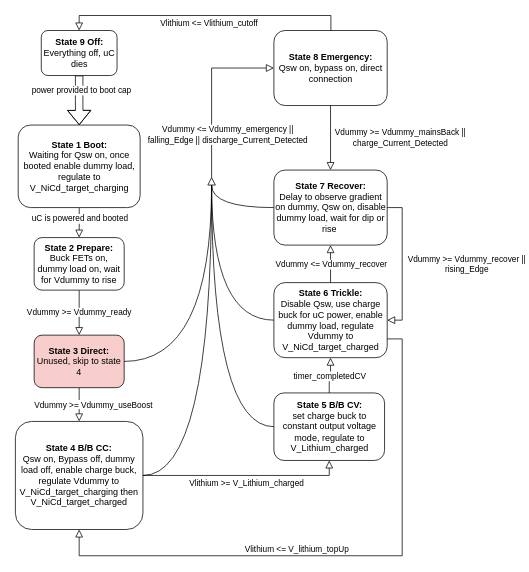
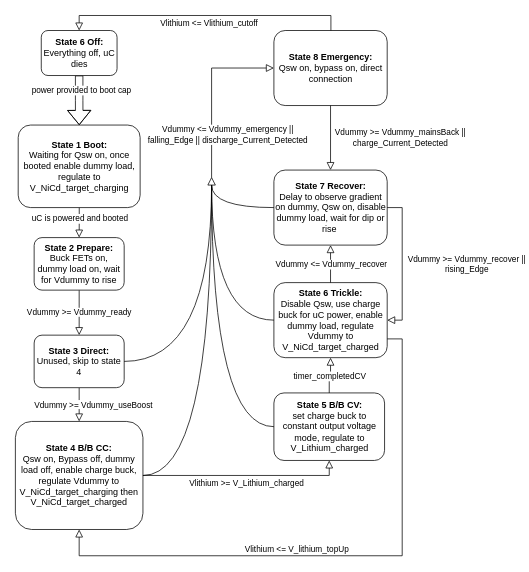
  <mxCell id="0" />
  <mxCell id="1" parent="0" />
  <mxCell id="2" value="" style="rounded=0;html=1;jettySize=auto;orthogonalLoop=1;fontSize=11;endArrow=block;endFill=0;endSize=8;strokeWidth=1;shadow=0;labelBackgroundColor=none;edgeStyle=orthogonalEdgeStyle;" edge="1" parent="1" source="4"><mxGeometry relative="1" as="geometry"><mxPoint x="105" y="316" as="targetPoint" /></mxGeometry></mxCell>
  <mxCell id="3" value="uC is powered and booted" style="edgeLabel;html=1;align=center;verticalAlign=middle;resizable=0;points=[];" vertex="1" connectable="0" parent="2"><mxGeometry x="-0.072" y="1" relative="1" as="geometry"><mxPoint x="-1" y="-5" as="offset" /></mxGeometry></mxCell>
  <mxCell id="4" value="&lt;b&gt;State 1 Boot:&lt;/b&gt;&lt;div&gt;Waiting for Qsw on, once booted enable dummy load, regulate to V_NiCd_target_charging&lt;/div&gt;" style="rounded=1;whiteSpace=wrap;html=1;fontSize=12;glass=0;strokeWidth=1;shadow=0;" vertex="1" parent="1"><mxGeometry x="23.75" y="166" width="162.5" height="110" as="geometry" /></mxCell>
  <mxCell id="5" value="&lt;span style=&quot;background-color: rgb(255, 255, 255);&quot;&gt;Vdummy &amp;gt;= Vdummy_useBoost&lt;/span&gt;" style="rounded=0;html=1;jettySize=auto;orthogonalLoop=1;fontSize=11;endArrow=block;endFill=0;endSize=8;strokeWidth=1;shadow=0;labelBackgroundColor=none;edgeStyle=orthogonalEdgeStyle;exitX=0.5;exitY=1;exitDx=0;exitDy=0;entryX=0.5;entryY=0;entryDx=0;entryDy=0;" edge="1" parent="1" source="8" target="9"><mxGeometry x="0.047" y="19" relative="1" as="geometry"><mxPoint y="-1" as="offset" /><mxPoint x="355" y="356" as="sourcePoint" /><mxPoint x="355.034" y="396.028" as="targetPoint" /></mxGeometry></mxCell>
  <mxCell id="6" value="&lt;span style=&quot;background-color: rgb(255, 255, 255);&quot;&gt;Vdummy &amp;gt;= Vdummy_ready&lt;/span&gt;" style="edgeStyle=orthogonalEdgeStyle;rounded=0;html=1;jettySize=auto;orthogonalLoop=1;fontSize=11;endArrow=block;endFill=0;endSize=8;strokeWidth=1;shadow=0;labelBackgroundColor=none;entryX=0.5;entryY=0;entryDx=0;entryDy=0;exitX=0.5;exitY=1;exitDx=0;exitDy=0;" edge="1" parent="1" source="7" target="8"><mxGeometry relative="1" as="geometry"><mxPoint as="offset" /><mxPoint x="165" y="426" as="sourcePoint" /><Array as="points" /></mxGeometry></mxCell>
  <mxCell id="7" value="&lt;b&gt;State 2 Prepare:&lt;/b&gt;&lt;div&gt;Buck FETs on, dummy load on, wait for Vdummy to rise&lt;/div&gt;" style="rounded=1;whiteSpace=wrap;html=1;fontSize=12;glass=0;strokeWidth=1;shadow=0;" vertex="1" parent="1"><mxGeometry x="45" y="316" width="120" height="70" as="geometry" /></mxCell>
- <mxCell id="8" value="&lt;b&gt;State 3 Direct:&lt;/b&gt;&lt;div&gt;Unused, skip to state 4&lt;/div&gt;" style="rounded=1;whiteSpace=wrap;html=1;fontSize=12;glass=0;strokeWidth=1;shadow=0;fillColor=#f8cecc;" vertex="1" parent="1"><mxGeometry x="45" y="446" width="120" height="70" as="geometry" /></mxCell>
+ <mxCell id="8" value="&lt;b&gt;State 3 Direct:&lt;/b&gt;&lt;div&gt;Unused, skip to state 4&lt;/div&gt;" style="rounded=1;whiteSpace=wrap;html=1;fontSize=12;glass=0;strokeWidth=1;shadow=0;" vertex="1" parent="1"><mxGeometry x="45" y="446" width="120" height="70" as="geometry" /></mxCell>
  <mxCell id="9" value="&lt;b&gt;State 4 B/B CC:&lt;/b&gt;&lt;div&gt;Qsw on, Bypass off, dummy load off, enable charge buck, regulate Vdummy to V_NiCd_target_charging then V_NiCd_target_charged&lt;/div&gt;" style="rounded=1;whiteSpace=wrap;html=1;fontSize=12;glass=0;strokeWidth=1;shadow=0;" vertex="1" parent="1"><mxGeometry x="20" y="561" width="170" height="144" as="geometry" /></mxCell>
  <mxCell id="10" value="&lt;b&gt;State 5 B/B CV:&lt;/b&gt;&lt;div&gt;set charge buck to constant output voltage mode, regulate to V_Lithium_charged&lt;/div&gt;" style="rounded=1;whiteSpace=wrap;html=1;fontSize=12;glass=0;strokeWidth=1;shadow=0;" vertex="1" parent="1"><mxGeometry x="364.52" y="523" width="147.5" height="90" as="geometry" /></mxCell>
  <mxCell id="11" value="&lt;span style=&quot;background-color: rgb(255, 255, 255);&quot;&gt;Vlithium &amp;gt;= V_Lithium_charged&lt;/span&gt;" style="rounded=0;html=1;jettySize=auto;orthogonalLoop=1;fontSize=11;endArrow=block;endFill=0;endSize=8;strokeWidth=1;shadow=0;labelBackgroundColor=none;edgeStyle=orthogonalEdgeStyle;exitX=1;exitY=0.5;exitDx=0;exitDy=0;entryX=0.5;entryY=1;entryDx=0;entryDy=0;" edge="1" parent="1" source="9" target="10"><mxGeometry x="0.026" y="-10" relative="1" as="geometry"><mxPoint as="offset" /><mxPoint x="115" y="526" as="sourcePoint" /><mxPoint x="115" y="576" as="targetPoint" /><Array as="points"><mxPoint x="438.5" y="633" /></Array></mxGeometry></mxCell>
  <mxCell id="12" value="&lt;b&gt;State 6 Trickle:&lt;/b&gt;&lt;div&gt;Disable Qsw, use charge buck for uC power, enable dummy load, regulate Vdummy to V_NiCd_target_charged&lt;/div&gt;" style="rounded=1;whiteSpace=wrap;html=1;fontSize=12;glass=0;strokeWidth=1;shadow=0;" vertex="1" parent="1"><mxGeometry x="364.52" y="376" width="151" height="100" as="geometry" /></mxCell>
  <mxCell id="13" value="" style="rounded=0;html=1;jettySize=auto;orthogonalLoop=1;fontSize=11;endArrow=block;endFill=0;endSize=8;strokeWidth=1;shadow=0;labelBackgroundColor=none;edgeStyle=orthogonalEdgeStyle;exitX=0.5;exitY=0;exitDx=0;exitDy=0;entryX=0.5;entryY=1;entryDx=0;entryDy=0;" edge="1" parent="1" source="10" target="12"><mxGeometry x="0.045" y="20" relative="1" as="geometry"><mxPoint as="offset" /><mxPoint x="277.52" y="626" as="sourcePoint" /><mxPoint x="398.52" y="556" as="targetPoint" /></mxGeometry></mxCell>
  <mxCell id="14" value="timer_completedCV" style="edgeLabel;html=1;align=center;verticalAlign=middle;resizable=0;points=[];" vertex="1" connectable="0" parent="13"><mxGeometry x="-0.042" relative="1" as="geometry"><mxPoint as="offset" /></mxGeometry></mxCell>
  <mxCell id="15" value="&lt;b&gt;State 7 Recover:&lt;/b&gt;&lt;div&gt;Delay to observe gradient on dummy, Qsw on, disable dummy load, wait for dip or rise&amp;nbsp;&lt;br&gt;&lt;/div&gt;" style="rounded=1;whiteSpace=wrap;html=1;fontSize=12;glass=0;strokeWidth=1;shadow=0;" vertex="1" parent="1"><mxGeometry x="364.52" y="226" width="151" height="100" as="geometry" /></mxCell>
  <mxCell id="16" value="" style="triangle;whiteSpace=wrap;html=1;rotation=-90;" vertex="1" parent="1"><mxGeometry x="276.5" y="236" width="10" height="10" as="geometry" /></mxCell>
  <mxCell id="17" value="" style="edgeStyle=orthogonalEdgeStyle;rounded=0;html=1;jettySize=auto;orthogonalLoop=1;fontSize=11;endArrow=none;endFill=0;strokeWidth=1;shadow=0;labelBackgroundColor=none;entryX=0;entryY=0.5;entryDx=0;entryDy=0;exitX=1;exitY=0.5;exitDx=0;exitDy=0;curved=1;" edge="1" parent="1" source="8" target="16"><mxGeometry relative="1" as="geometry"><mxPoint as="offset" /><mxPoint x="115" y="396" as="sourcePoint" /><mxPoint x="115" y="456" as="targetPoint" /><Array as="points" /></mxGeometry></mxCell>
  <mxCell id="18" value="" style="edgeStyle=orthogonalEdgeStyle;rounded=0;html=1;jettySize=auto;orthogonalLoop=1;fontSize=11;endArrow=none;endFill=0;strokeWidth=1;shadow=0;labelBackgroundColor=none;exitX=1;exitY=0.5;exitDx=0;exitDy=0;curved=1;entryX=0;entryY=0.5;entryDx=0;entryDy=0;" edge="1" parent="1" source="9" target="16"><mxGeometry relative="1" as="geometry"><mxPoint as="offset" /><mxPoint x="175" y="491" as="sourcePoint" /><mxPoint x="245" y="256" as="targetPoint" /><Array as="points" /></mxGeometry></mxCell>
  <mxCell id="19" value="" style="edgeStyle=orthogonalEdgeStyle;rounded=0;html=1;jettySize=auto;orthogonalLoop=1;fontSize=11;endArrow=none;endFill=0;strokeWidth=1;shadow=0;labelBackgroundColor=none;exitX=0;exitY=0.5;exitDx=0;exitDy=0;curved=1;entryX=0;entryY=0.5;entryDx=0;entryDy=0;" edge="1" parent="1" source="10" target="16"><mxGeometry relative="1" as="geometry"><mxPoint as="offset" /><mxPoint x="188" y="626" as="sourcePoint" /><mxPoint x="235" y="346" as="targetPoint" /><Array as="points" /></mxGeometry></mxCell>
  <mxCell id="20" value="" style="edgeStyle=orthogonalEdgeStyle;rounded=0;html=1;jettySize=auto;orthogonalLoop=1;fontSize=11;endArrow=none;endFill=0;strokeWidth=1;shadow=0;labelBackgroundColor=none;exitX=0;exitY=0.5;exitDx=0;exitDy=0;curved=1;entryX=0;entryY=0.5;entryDx=0;entryDy=0;" edge="1" parent="1" source="12" target="16"><mxGeometry relative="1" as="geometry"><mxPoint as="offset" /><mxPoint x="302" y="541" as="sourcePoint" /><mxPoint x="230" y="346" as="targetPoint" /><Array as="points" /></mxGeometry></mxCell>
  <mxCell id="21" value="&lt;b&gt;State 8 Emergency:&lt;/b&gt;&lt;div&gt;Qsw on, bypass on, direct connection&lt;/div&gt;" style="rounded=1;whiteSpace=wrap;html=1;fontSize=12;glass=0;strokeWidth=1;shadow=0;" vertex="1" parent="1"><mxGeometry x="364.52" y="40" width="151" height="100" as="geometry" /></mxCell>
  <mxCell id="22" value="" style="rounded=0;html=1;jettySize=auto;orthogonalLoop=1;fontSize=11;endArrow=block;endFill=0;endSize=8;strokeWidth=1;shadow=0;labelBackgroundColor=none;edgeStyle=orthogonalEdgeStyle;entryX=0;entryY=0.5;entryDx=0;entryDy=0;exitX=1;exitY=0.5;exitDx=0;exitDy=0;" edge="1" parent="1" source="16" target="21"><mxGeometry x="0.045" y="20" relative="1" as="geometry"><mxPoint as="offset" /><mxPoint x="182.5" y="100" as="sourcePoint" /><mxPoint x="360.5" y="450" as="targetPoint" /></mxGeometry></mxCell>
  <mxCell id="23" value="Vdummy &amp;lt;= Vdummy_emergency ||&lt;div&gt;falling_Edge || discharge_Current_Detected&lt;/div&gt;" style="edgeLabel;html=1;align=center;verticalAlign=middle;resizable=0;points=[];" vertex="1" connectable="0" parent="22"><mxGeometry x="-0.09" relative="1" as="geometry"><mxPoint x="21" y="46" as="offset" /></mxGeometry></mxCell>
  <mxCell id="24" value="" style="edgeStyle=orthogonalEdgeStyle;rounded=0;html=1;jettySize=auto;orthogonalLoop=1;fontSize=11;endArrow=none;endFill=0;strokeWidth=1;shadow=0;labelBackgroundColor=none;exitX=0;exitY=0.5;exitDx=0;exitDy=0;curved=1;entryX=0;entryY=0.5;entryDx=0;entryDy=0;" edge="1" parent="1" source="15" target="16"><mxGeometry relative="1" as="geometry"><mxPoint as="offset" /><mxPoint x="285.5" y="426" as="sourcePoint" /><mxPoint x="222.5" y="186" as="targetPoint" /><Array as="points" /></mxGeometry></mxCell>
  <mxCell id="25" style="edgeStyle=orthogonalEdgeStyle;rounded=0;orthogonalLoop=1;jettySize=auto;html=1;exitX=0.5;exitY=1;exitDx=0;exitDy=0;shape=flexArrow;" edge="1" parent="1" source="27" target="4"><mxGeometry relative="1" as="geometry" /></mxCell>
  <mxCell id="26" value="power provided to boot cap" style="edgeLabel;html=1;align=center;verticalAlign=middle;resizable=0;points=[];" vertex="1" connectable="0" parent="25"><mxGeometry x="0.026" y="-4" relative="1" as="geometry"><mxPoint x="6" y="-14" as="offset" /></mxGeometry></mxCell>
- <mxCell id="27" value="&lt;b&gt;State 9 Off:&lt;/b&gt;&lt;div&gt;Everything off, uC dies&lt;/div&gt;" style="rounded=1;whiteSpace=wrap;html=1;fontSize=12;glass=0;strokeWidth=1;shadow=0;" vertex="1" parent="1"><mxGeometry x="54.5" y="40" width="101" height="60" as="geometry" /></mxCell>
+ <mxCell id="27" value="&lt;b&gt;State 6 Off:&lt;/b&gt;&lt;div&gt;Everything off, uC dies&lt;/div&gt;" style="rounded=1;whiteSpace=wrap;html=1;fontSize=12;glass=0;strokeWidth=1;shadow=0;" vertex="1" parent="1"><mxGeometry x="54.5" y="40" width="101" height="60" as="geometry" /></mxCell>
  <mxCell id="28" value="" style="rounded=0;html=1;jettySize=auto;orthogonalLoop=1;fontSize=11;endArrow=block;endFill=0;endSize=8;strokeWidth=1;shadow=0;labelBackgroundColor=none;edgeStyle=orthogonalEdgeStyle;entryX=0.5;entryY=0;entryDx=0;entryDy=0;" edge="1" parent="1" target="27"><mxGeometry x="0.045" y="20" relative="1" as="geometry"><mxPoint as="offset" /><mxPoint x="440.5" y="40" as="sourcePoint" /><mxPoint x="285.5" y="100" as="targetPoint" /><Array as="points"><mxPoint x="440.5" y="20" /><mxPoint x="105.5" y="20" /></Array></mxGeometry></mxCell>
  <mxCell id="29" value="Vlithium &amp;lt;= Vlithium_cutoff" style="edgeLabel;html=1;align=center;verticalAlign=middle;resizable=0;points=[];" vertex="1" connectable="0" parent="28"><mxGeometry x="-0.09" relative="1" as="geometry"><mxPoint x="-12" y="10" as="offset" /></mxGeometry></mxCell>
  <mxCell id="30" value="" style="rounded=0;html=1;jettySize=auto;orthogonalLoop=1;fontSize=11;endArrow=block;endFill=0;endSize=8;strokeWidth=1;shadow=0;labelBackgroundColor=none;edgeStyle=orthogonalEdgeStyle;entryX=0.5;entryY=0;entryDx=0;entryDy=0;exitX=0.5;exitY=1;exitDx=0;exitDy=0;" edge="1" parent="1" source="21" target="15"><mxGeometry x="0.045" y="20" relative="1" as="geometry"><mxPoint as="offset" /><mxPoint x="440.02" y="166" as="sourcePoint" /><mxPoint x="375.02" y="126" as="targetPoint" /></mxGeometry></mxCell>
  <mxCell id="31" value="Vdummy &amp;gt;= Vdummy_mainsBack ||&lt;div&gt;charge_Current_Detected&lt;/div&gt;" style="edgeLabel;html=1;align=center;verticalAlign=middle;resizable=0;points=[];" vertex="1" connectable="0" parent="30"><mxGeometry x="-0.09" relative="1" as="geometry"><mxPoint x="92" y="3" as="offset" /></mxGeometry></mxCell>
  <mxCell id="32" value="" style="rounded=0;html=1;jettySize=auto;orthogonalLoop=1;fontSize=11;endArrow=block;endFill=0;endSize=8;strokeWidth=1;shadow=0;labelBackgroundColor=none;edgeStyle=orthogonalEdgeStyle;entryX=1;entryY=0.5;entryDx=0;entryDy=0;exitX=1;exitY=0.5;exitDx=0;exitDy=0;" edge="1" parent="1" source="15" target="12"><mxGeometry x="0.045" y="20" relative="1" as="geometry"><mxPoint as="offset" /><mxPoint x="440.02" y="216" as="sourcePoint" /><mxPoint x="450.02" y="236" as="targetPoint" /></mxGeometry></mxCell>
  <mxCell id="33" value="Vdummy &amp;gt;= Vdummy_recover ||&amp;nbsp;&lt;div&gt;rising_Edge&amp;nbsp;&lt;/div&gt;" style="edgeLabel;html=1;align=center;verticalAlign=middle;resizable=0;points=[];" vertex="1" connectable="0" parent="32"><mxGeometry x="-0.09" relative="1" as="geometry"><mxPoint x="87" y="9" as="offset" /></mxGeometry></mxCell>
  <mxCell id="34" value="" style="rounded=0;html=1;jettySize=auto;orthogonalLoop=1;fontSize=11;endArrow=block;endFill=0;endSize=8;strokeWidth=1;shadow=0;labelBackgroundColor=none;edgeStyle=orthogonalEdgeStyle;entryX=0.5;entryY=1;entryDx=0;entryDy=0;exitX=0.5;exitY=0;exitDx=0;exitDy=0;" edge="1" parent="1" source="12" target="15"><mxGeometry x="0.045" y="20" relative="1" as="geometry"><mxPoint as="offset" /><mxPoint x="526.02" y="286" as="sourcePoint" /><mxPoint x="526.02" y="436" as="targetPoint" /></mxGeometry></mxCell>
  <mxCell id="35" value="Vdummy &amp;lt;= Vdummy_recover" style="edgeLabel;html=1;align=center;verticalAlign=middle;resizable=0;points=[];" vertex="1" connectable="0" parent="34"><mxGeometry x="-0.09" relative="1" as="geometry"><mxPoint y="-2" as="offset" /></mxGeometry></mxCell>
  <mxCell id="36" value="" style="rounded=0;html=1;jettySize=auto;orthogonalLoop=1;fontSize=11;endArrow=block;endFill=0;endSize=8;strokeWidth=1;shadow=0;labelBackgroundColor=none;edgeStyle=orthogonalEdgeStyle;entryX=0.5;entryY=1;entryDx=0;entryDy=0;exitX=1;exitY=0.75;exitDx=0;exitDy=0;" edge="1" parent="1" source="12" target="9"><mxGeometry x="0.045" y="20" relative="1" as="geometry"><mxPoint as="offset" /><mxPoint x="436.5" y="286" as="sourcePoint" /><mxPoint x="436.5" y="436" as="targetPoint" /><Array as="points"><mxPoint x="535.5" y="451" /><mxPoint x="535.5" y="740" /><mxPoint x="105.5" y="740" /><mxPoint x="105.5" y="705" /></Array></mxGeometry></mxCell>
  <mxCell id="37" value="Vlithium &amp;lt;= V_lithium_topUp" style="edgeLabel;html=1;align=center;verticalAlign=middle;resizable=0;points=[];" vertex="1" connectable="0" parent="36"><mxGeometry x="-0.09" relative="1" as="geometry"><mxPoint x="-98" y="-10" as="offset" /></mxGeometry></mxCell>
